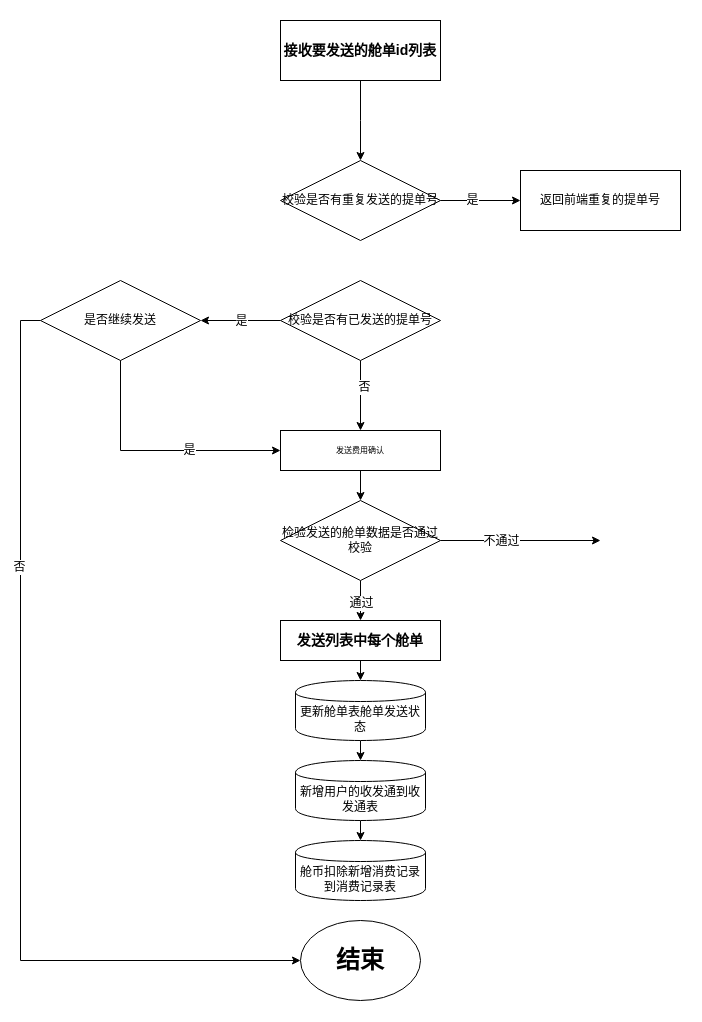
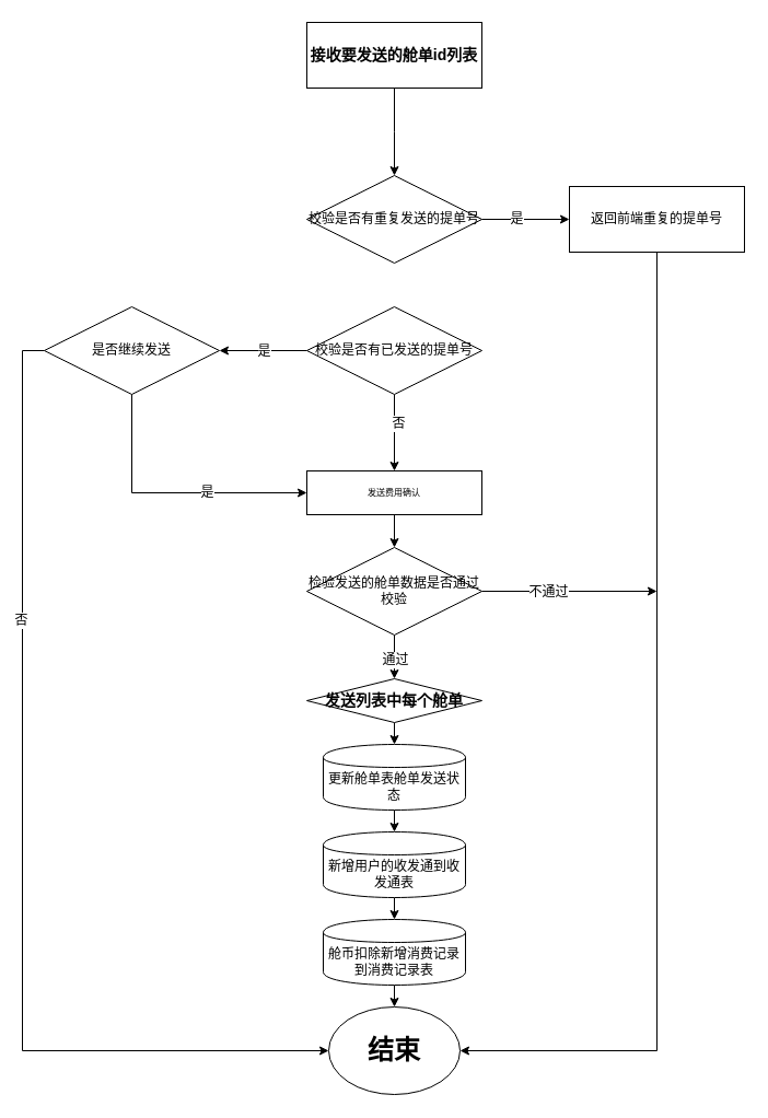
  <mxCell id="0" />
  <mxCell id="1" parent="0" />
  <mxCell id="2" value="" style="edgeStyle=orthogonalEdgeStyle;rounded=0;orthogonalLoop=1;jettySize=auto;html=1;" parent="1" source="3" edge="1"><mxGeometry relative="1" as="geometry"><mxPoint x="360" y="160" as="targetPoint" /></mxGeometry></mxCell>
  <mxCell id="3" value="&lt;h3&gt;接收要发送的舱单id列表&lt;/h3&gt;" style="rounded=0;whiteSpace=wrap;html=1;" parent="1" vertex="1"><mxGeometry x="280" y="20" width="160" height="60" as="geometry" /></mxCell>
  <mxCell id="4" value="返回前端重复的提单号" style="rounded=0;whiteSpace=wrap;html=1;" parent="1" vertex="1"><mxGeometry x="520" y="170" width="160" height="60" as="geometry" /></mxCell>
  <mxCell id="5" style="edgeStyle=orthogonalEdgeStyle;rounded=0;orthogonalLoop=1;jettySize=auto;html=1;entryX=0;entryY=0.5;entryDx=0;entryDy=0;" parent="1" source="7" target="4" edge="1"><mxGeometry relative="1" as="geometry" /></mxCell>
  <mxCell id="6" value="是" style="text;html=1;resizable=0;points=[];align=center;verticalAlign=middle;labelBackgroundColor=#ffffff;" parent="5" vertex="1" connectable="0"><mxGeometry x="-0.218" y="1" relative="1" as="geometry"><mxPoint as="offset" /></mxGeometry></mxCell>
  <mxCell id="7" value="&lt;span style=&quot;white-space: normal&quot;&gt;校验是否有重复发送的提单号&lt;/span&gt;" style="rhombus;whiteSpace=wrap;html=1;" parent="1" vertex="1"><mxGeometry x="280" y="160" width="160" height="80" as="geometry" /></mxCell>
  <mxCell id="8" style="edgeStyle=orthogonalEdgeStyle;rounded=0;orthogonalLoop=1;jettySize=auto;html=1;entryX=1;entryY=0.5;entryDx=0;entryDy=0;" parent="1" source="12" target="13" edge="1"><mxGeometry relative="1" as="geometry" /></mxCell>
  <mxCell id="9" value="是" style="text;html=1;resizable=0;points=[];align=center;verticalAlign=middle;labelBackgroundColor=#ffffff;" parent="8" vertex="1" connectable="0"><mxGeometry x="-0.317" y="2" relative="1" as="geometry"><mxPoint x="-13" y="-2" as="offset" /></mxGeometry></mxCell>
  <mxCell id="10" value="" style="edgeStyle=orthogonalEdgeStyle;rounded=0;orthogonalLoop=1;jettySize=auto;html=1;entryX=0.5;entryY=0;entryDx=0;entryDy=0;" parent="1" source="12" target="17" edge="1"><mxGeometry relative="1" as="geometry"><mxPoint x="360" y="410" as="targetPoint" /></mxGeometry></mxCell>
  <mxCell id="11" value="否" style="text;html=1;resizable=0;points=[];align=center;verticalAlign=middle;labelBackgroundColor=#ffffff;" parent="10" vertex="1" connectable="0"><mxGeometry x="-0.246" y="3" relative="1" as="geometry"><mxPoint as="offset" /></mxGeometry></mxCell>
  <mxCell id="12" value="校验是否有已发送的提单号" style="rhombus;whiteSpace=wrap;html=1;" parent="1" vertex="1"><mxGeometry x="280" y="280" width="160" height="80" as="geometry" /></mxCell>
  <mxCell id="13" value="是否继续发送" style="rhombus;whiteSpace=wrap;html=1;" parent="1" vertex="1"><mxGeometry x="40" y="280" width="160" height="80" as="geometry" /></mxCell>
  <mxCell id="14" style="edgeStyle=orthogonalEdgeStyle;rounded=0;orthogonalLoop=1;jettySize=auto;html=1;exitX=0.5;exitY=1;exitDx=0;exitDy=0;" parent="1" source="13" edge="1"><mxGeometry relative="1" as="geometry"><mxPoint x="280" y="450" as="targetPoint" /><Array as="points"><mxPoint x="120" y="450" /></Array></mxGeometry></mxCell>
  <mxCell id="15" value="是" style="text;html=1;resizable=0;points=[];align=center;verticalAlign=middle;labelBackgroundColor=#ffffff;" parent="14" vertex="1" connectable="0"><mxGeometry x="0.264" y="1" relative="1" as="geometry"><mxPoint as="offset" /></mxGeometry></mxCell>
  <mxCell id="16" value="" style="edgeStyle=orthogonalEdgeStyle;rounded=0;orthogonalLoop=1;jettySize=auto;html=1;" parent="1" source="17" target="28" edge="1"><mxGeometry relative="1" as="geometry" /></mxCell>
  <mxCell id="17" value="&lt;h6&gt;&lt;span style=&quot;font-weight: 400&quot;&gt;发送费用确认&lt;/span&gt;&lt;/h6&gt;" style="rounded=0;whiteSpace=wrap;html=1;" parent="1" vertex="1"><mxGeometry x="280" y="430" width="160" height="40" as="geometry" /></mxCell>
+ <mxCell id="18" style="edgeStyle=orthogonalEdgeStyle;rounded=0;orthogonalLoop=1;jettySize=auto;html=1;exitX=0.5;exitY=1;exitDx=0;exitDy=0;" parent="1" source="4" target="21" edge="1"><mxGeometry relative="1" as="geometry"><Array as="points"><mxPoint x="600" y="960" /></Array></mxGeometry></mxCell>
  <mxCell id="19" style="edgeStyle=orthogonalEdgeStyle;rounded=0;orthogonalLoop=1;jettySize=auto;html=1;exitX=0;exitY=0.5;exitDx=0;exitDy=0;" parent="1" source="13" target="21" edge="1"><mxGeometry relative="1" as="geometry"><Array as="points"><mxPoint x="20" y="320" /><mxPoint x="20" y="960" /></Array></mxGeometry></mxCell>
  <mxCell id="20" value="否" style="text;html=1;resizable=0;points=[];align=center;verticalAlign=middle;labelBackgroundColor=#ffffff;" parent="19" vertex="1" connectable="0"><mxGeometry x="-0.434" y="-2" relative="1" as="geometry"><mxPoint as="offset" /></mxGeometry></mxCell>
  <mxCell id="21" value="&lt;h1&gt;结束&lt;/h1&gt;" style="ellipse;whiteSpace=wrap;html=1;" parent="1" vertex="1"><mxGeometry x="300" y="920" width="120" height="80" as="geometry" /></mxCell>
  <mxCell id="22" value="" style="edgeStyle=none;rounded=0;orthogonalLoop=1;jettySize=auto;html=1;" parent="1" source="23" target="30" edge="1"><mxGeometry relative="1" as="geometry" /></mxCell>
- <mxCell id="23" value="&lt;h3&gt;发送列表中每个舱单&lt;/h3&gt;" style="rounded=0;whiteSpace=wrap;html=1;" parent="1" vertex="1"><mxGeometry x="280" y="620" width="160" height="40" as="geometry" /></mxCell>
+ <mxCell id="23" value="&lt;h3&gt;发送列表中每个舱单&lt;/h3&gt;" style="rhombus;whiteSpace=wrap;html=1;" parent="1" vertex="1"><mxGeometry x="280" y="620" width="160" height="40" as="geometry" /></mxCell>
  <mxCell id="24" value="" style="edgeStyle=orthogonalEdgeStyle;rounded=0;orthogonalLoop=1;jettySize=auto;html=1;" parent="1" source="28" target="23" edge="1"><mxGeometry relative="1" as="geometry" /></mxCell>
  <mxCell id="25" value="通过" style="text;html=1;resizable=0;points=[];align=center;verticalAlign=middle;labelBackgroundColor=#ffffff;" parent="24" vertex="1" connectable="0"><mxGeometry x="-0.764" y="3" relative="1" as="geometry"><mxPoint x="-3" y="17" as="offset" /></mxGeometry></mxCell>
  <mxCell id="26" style="edgeStyle=none;rounded=0;orthogonalLoop=1;jettySize=auto;html=1;" parent="1" source="28" edge="1"><mxGeometry relative="1" as="geometry"><mxPoint x="600" y="540" as="targetPoint" /></mxGeometry></mxCell>
  <mxCell id="27" value="不通过" style="text;html=1;resizable=0;points=[];align=center;verticalAlign=middle;labelBackgroundColor=#ffffff;" parent="26" vertex="1" connectable="0"><mxGeometry x="-0.263" y="-3" relative="1" as="geometry"><mxPoint x="1" y="-3" as="offset" /></mxGeometry></mxCell>
  <mxCell id="28" value="&lt;span style=&quot;white-space: normal&quot;&gt;检验发送的舱单数据是否通过校验&lt;/span&gt;" style="rhombus;whiteSpace=wrap;html=1;" parent="1" vertex="1"><mxGeometry x="280" y="500" width="160" height="80" as="geometry" /></mxCell>
  <mxCell id="29" value="" style="edgeStyle=none;rounded=0;orthogonalLoop=1;jettySize=auto;html=1;" parent="1" source="30" target="32" edge="1"><mxGeometry relative="1" as="geometry" /></mxCell>
  <mxCell id="30" value="更新舱单表舱单发送状态" style="shape=cylinder;whiteSpace=wrap;html=1;boundedLbl=1;backgroundOutline=1;" parent="1" vertex="1"><mxGeometry x="295" y="680" width="130" height="60" as="geometry" /></mxCell>
  <mxCell id="31" value="" style="edgeStyle=none;rounded=0;orthogonalLoop=1;jettySize=auto;html=1;" parent="1" source="32" target="34" edge="1"><mxGeometry relative="1" as="geometry" /></mxCell>
  <mxCell id="32" value="新增用户的收发通到收发通表" style="shape=cylinder;whiteSpace=wrap;html=1;boundedLbl=1;backgroundOutline=1;" parent="1" vertex="1"><mxGeometry x="295" y="760" width="130" height="60" as="geometry" /></mxCell>
+ <mxCell id="33" value="" style="edgeStyle=none;rounded=0;orthogonalLoop=1;jettySize=auto;html=1;" parent="1" source="34" target="21" edge="1"><mxGeometry relative="1" as="geometry" /></mxCell>
  <mxCell id="34" value="舱币扣除新增消费记录到消费记录表" style="shape=cylinder;whiteSpace=wrap;html=1;boundedLbl=1;backgroundOutline=1;" parent="1" vertex="1"><mxGeometry x="295" y="840" width="130" height="60" as="geometry" /></mxCell>
